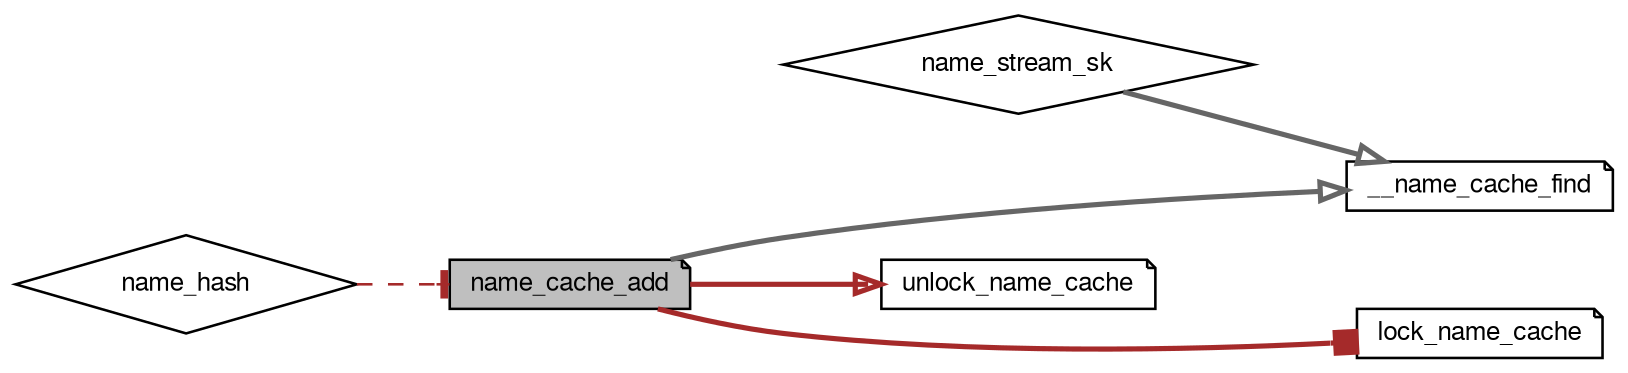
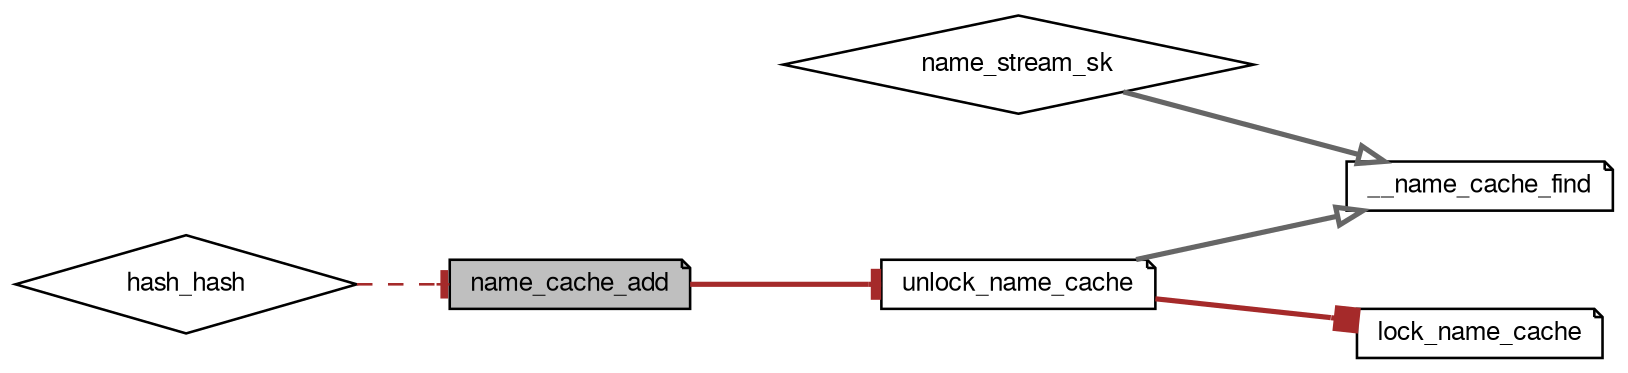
  digraph {
    rankdir=LR
    node [color=black fillcolor=white fontname=FreeSans fontsize=10 shape=note style=filled]
    edge [arrowhead=onormal color=brown fontname=FreeSans fontsize=10 labelfontname=FreeSans labelfontsize=10 style=bold]
    n1 [fillcolor=grey75 fontcolor=black height=0.2 label=name_cache_add width=0.4]
    n2 [height=0.2 label=__name_cache_find width=0.4]
    n3 [height=0.2 label=lock_name_cache width=0.4]
    n4 [height=0.2 label=unlock_name_cache width=0.4]
-   n5 [height=0.2 label=name_hash shape=diamond width=0.4]
+   n5 [height=0.2 label=hash_hash shape=diamond width=0.4]
    n6 [height=0.2 label=name_stream_sk shape=diamond width=0.4]
-   n1 -> n2 [color=gray40]
-   n1 -> n3 [arrowhead=box]
-   n1 -> n4
+   n4 -> n2 [color=gray40]
+   n4 -> n3 [arrowhead=box]
+   n1 -> n4 [arrowhead=tee]
    n5 -> n1 [arrowhead=tee style=dashed]
    n6 -> n2 [color=gray40]
  }
